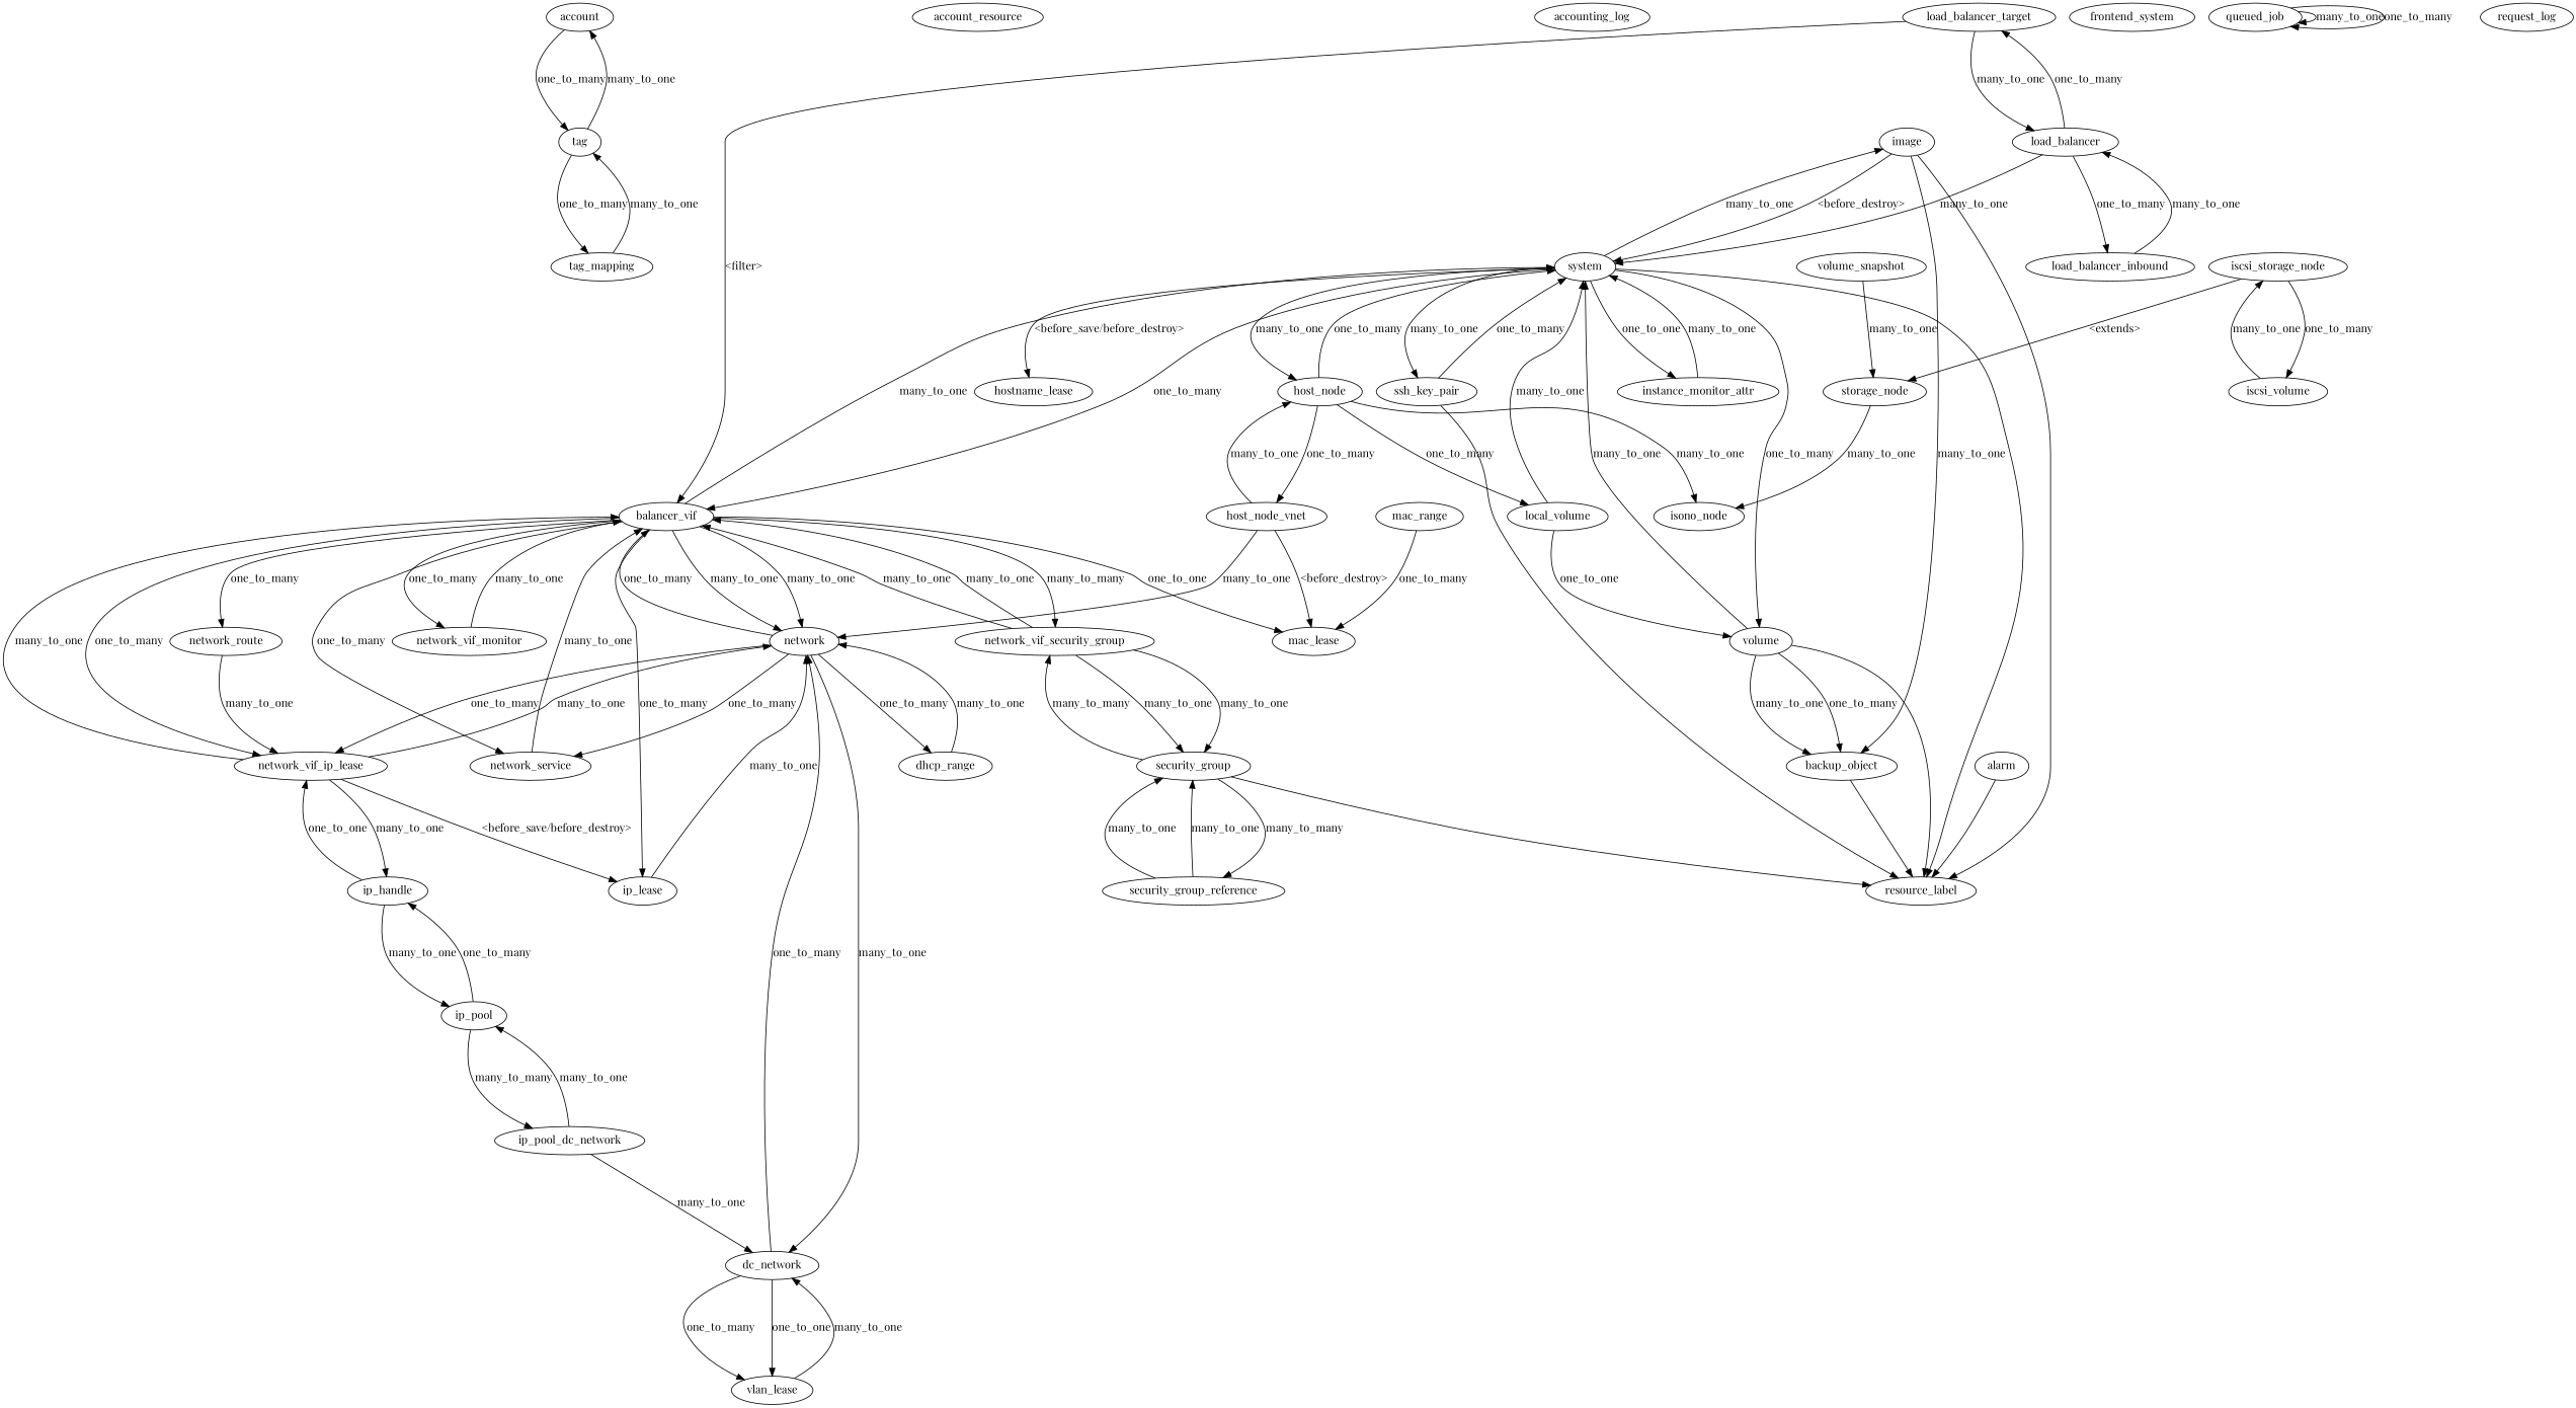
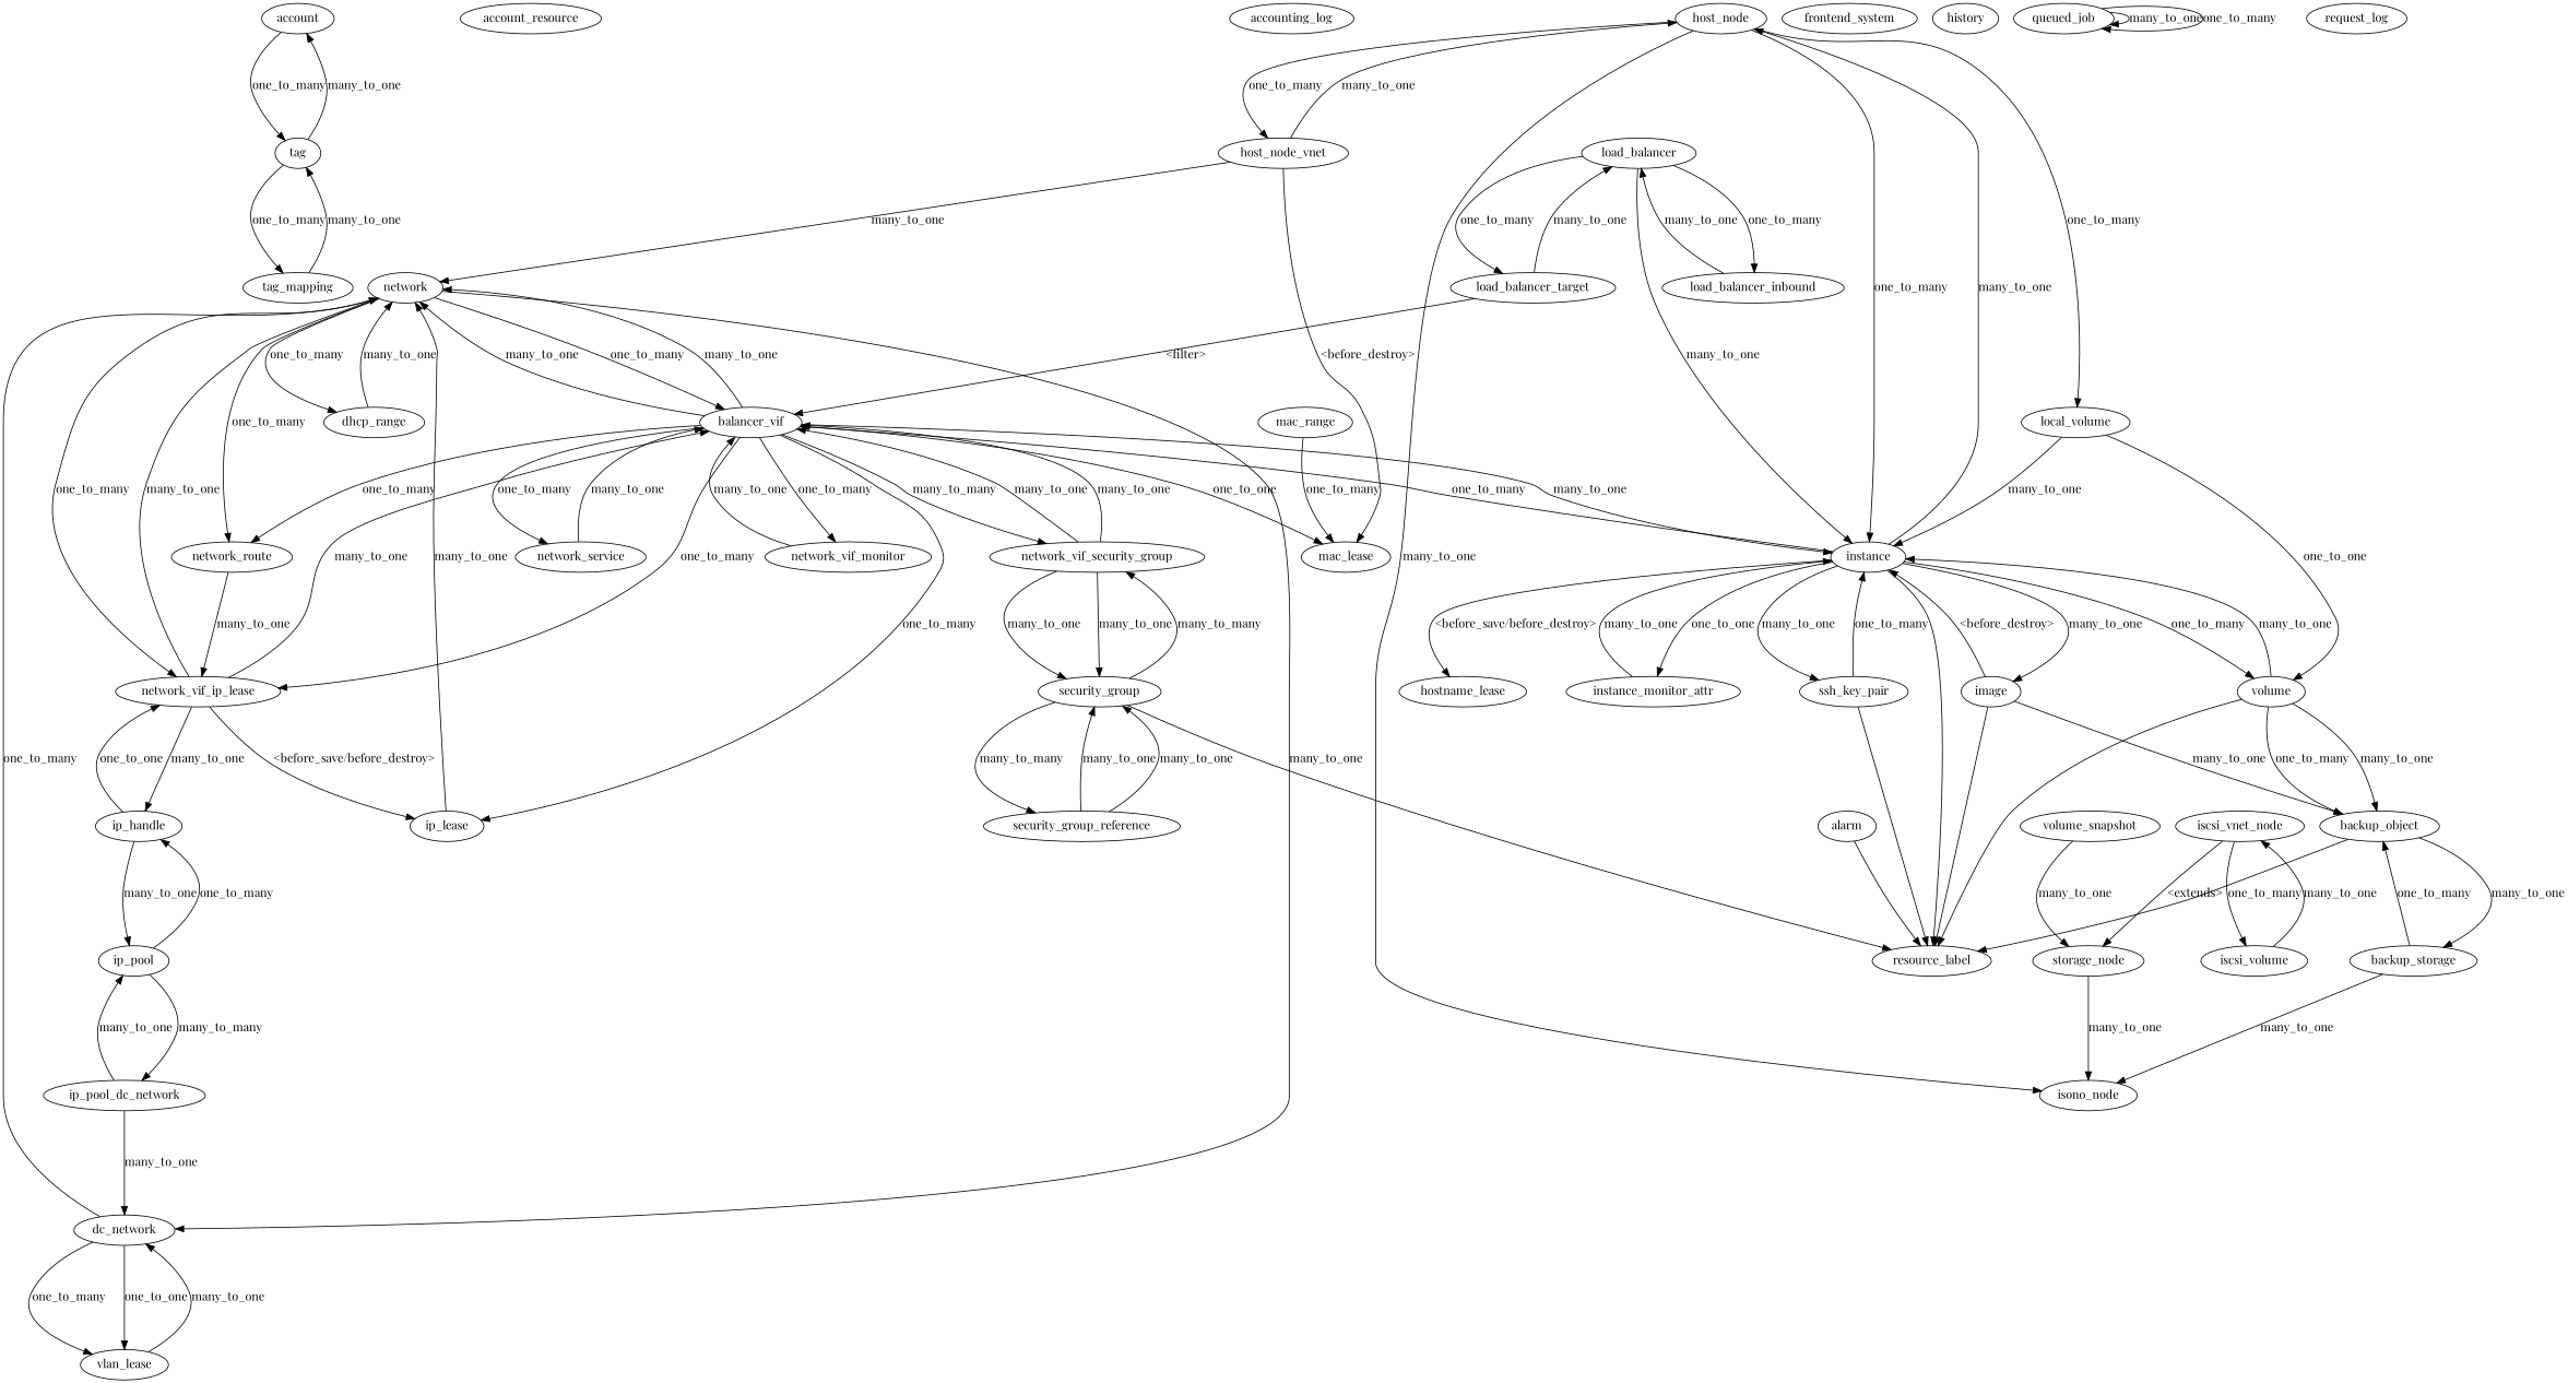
  digraph {
    fontname="Playfair Display"
    ranksep=1.5
    node [fontname="Playfair Display"]
    edge [fontname="Playfair Display"]
    account
    tag
    tag_mapping
    account_resource
    accounting_log
    alarm
    resource_label
    backup_object
+   backup_storage
    isono_node
    dc_network
    network
    vlan_lease
    dhcp_range
    n15 [label=balancer_vif]
    network_vif_ip_lease
    network_route
    frontend_system
+   history
    host_node
    host_node_vnet
-   instance [label=system]
+   instance
    local_volume
    mac_lease
    image
    hostname_lease
    instance_monitor_attr
    ssh_key_pair
    volume
    ip_lease
    network_service
    network_vif_monitor
    network_vif_security_group
    ip_handle
    ip_pool
    ip_pool_dc_network
-   iscsi_storage_node
+   iscsi_storage_node [label=iscsi_vnet_node]
    iscsi_volume
    storage_node
    load_balancer
    load_balancer_inbound
    load_balancer_target
    mac_range
    security_group
    security_group_reference
    queued_job
    request_log
    volume_snapshot
    account -> tag [label=one_to_many]
    tag -> account [label=many_to_one]
    tag -> tag_mapping [label=one_to_many]
    tag_mapping -> tag [label=many_to_one]
    alarm -> resource_label
    backup_object -> resource_label
+   backup_object -> backup_storage [label=many_to_one]
+   backup_storage -> backup_object [label=one_to_many]
+   backup_storage -> isono_node [label=many_to_one]
    dc_network -> network [label=one_to_many]
    dc_network -> vlan_lease [label=one_to_many]
    dc_network -> vlan_lease [label=one_to_one]
    network -> dc_network [label=many_to_one]
    network -> dhcp_range [label=one_to_many]
    network -> n15 [label=one_to_many]
    network -> network_vif_ip_lease [label=one_to_many]
-   network -> network_service [label=one_to_many]
+   network -> network_route [label=one_to_many]
    vlan_lease -> dc_network [label=many_to_one]
    dhcp_range -> network [label=many_to_one]
    n15 -> network [label=many_to_one]
    n15 -> network [label=many_to_one]
    n15 -> network_vif_ip_lease [label=one_to_many]
    n15 -> network_route [label=one_to_many]
    n15 -> instance [label=many_to_one]
    n15 -> mac_lease [label=one_to_one]
    n15 -> ip_lease [label=one_to_many]
    n15 -> network_service [label=one_to_many]
    n15 -> network_vif_monitor [label=one_to_many]
    n15 -> network_vif_security_group [label=many_to_many]
    network_vif_ip_lease -> network [label=many_to_one]
    network_vif_ip_lease -> n15 [label=many_to_one]
    network_vif_ip_lease -> ip_lease [label="<before_save/before_destroy>"]
    network_vif_ip_lease -> ip_handle [label=many_to_one]
    network_route -> network_vif_ip_lease [label=many_to_one]
    host_node -> isono_node [label=many_to_one]
    host_node -> host_node_vnet [label=one_to_many]
    host_node -> instance [label=one_to_many]
    host_node -> local_volume [label=one_to_many]
    host_node_vnet -> network [label=many_to_one]
    host_node_vnet -> host_node [label=many_to_one]
    host_node_vnet -> mac_lease [label="<before_destroy>"]
    instance -> resource_label
    instance -> n15 [label=one_to_many]
    instance -> host_node [label=many_to_one]
    instance -> image [label=many_to_one]
    instance -> hostname_lease [label="<before_save/before_destroy>"]
    instance -> instance_monitor_attr [label=one_to_one]
    instance -> ssh_key_pair [label=many_to_one]
    instance -> volume [label=one_to_many]
    local_volume -> instance [label=many_to_one]
    local_volume -> volume [label=one_to_one]
    image -> resource_label
    image -> backup_object [label=many_to_one]
    image -> instance [label="<before_destroy>"]
    instance_monitor_attr -> instance [label=many_to_one]
    ssh_key_pair -> resource_label
    ssh_key_pair -> instance [label=one_to_many]
    volume -> resource_label
    volume -> backup_object [label=many_to_one]
    volume -> backup_object [label=one_to_many]
    volume -> instance [label=many_to_one]
    ip_lease -> network [label=many_to_one]
    network_service -> n15 [label=many_to_one]
    network_vif_monitor -> n15 [label=many_to_one]
    network_vif_security_group -> n15 [label=many_to_one]
    network_vif_security_group -> n15 [label=many_to_one]
    network_vif_security_group -> security_group [label=many_to_one]
    network_vif_security_group -> security_group [label=many_to_one]
    ip_handle -> network_vif_ip_lease [label=one_to_one]
    ip_handle -> ip_pool [label=many_to_one]
    ip_pool -> ip_handle [label=one_to_many]
    ip_pool -> ip_pool_dc_network [label=many_to_many]
    ip_pool_dc_network -> dc_network [label=many_to_one]
    ip_pool_dc_network -> ip_pool [label=many_to_one]
    iscsi_storage_node -> iscsi_volume [label=one_to_many]
    iscsi_storage_node -> storage_node [label="<extends>"]
    iscsi_volume -> iscsi_storage_node [label=many_to_one]
    storage_node -> isono_node [label=many_to_one]
    load_balancer -> instance [label=many_to_one]
    load_balancer -> load_balancer_inbound [label=one_to_many]
    load_balancer -> load_balancer_target [label=one_to_many]
    load_balancer_inbound -> load_balancer [label=many_to_one]
    load_balancer_target -> n15 [label="<filter>"]
    load_balancer_target -> load_balancer [label=many_to_one]
    mac_range -> mac_lease [label=one_to_many]
    security_group -> resource_label
    security_group -> network_vif_security_group [label=many_to_many]
    security_group -> security_group_reference [label=many_to_many]
    security_group_reference -> security_group [label=many_to_one]
    security_group_reference -> security_group [label=many_to_one]
    queued_job -> queued_job [label=many_to_one]
    queued_job -> queued_job [label=one_to_many]
    volume_snapshot -> storage_node [label=many_to_one]
  }
